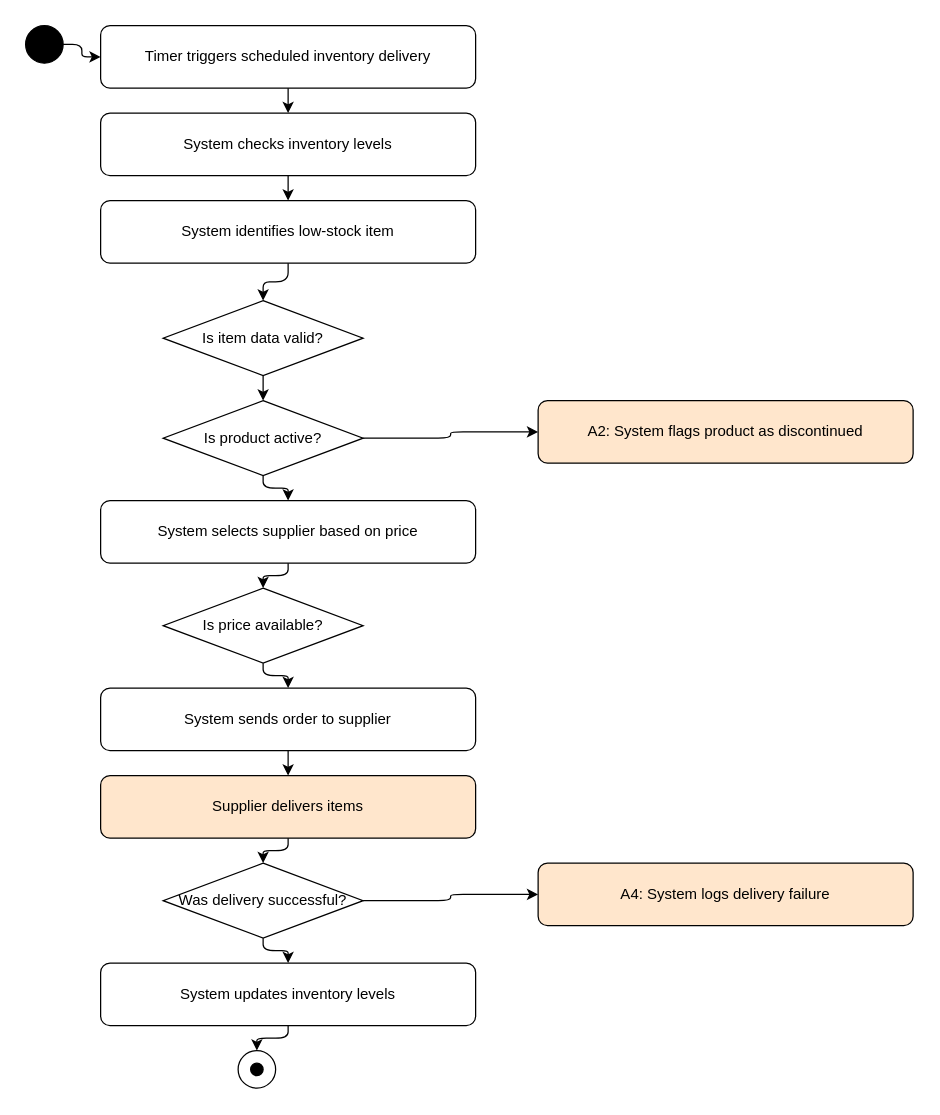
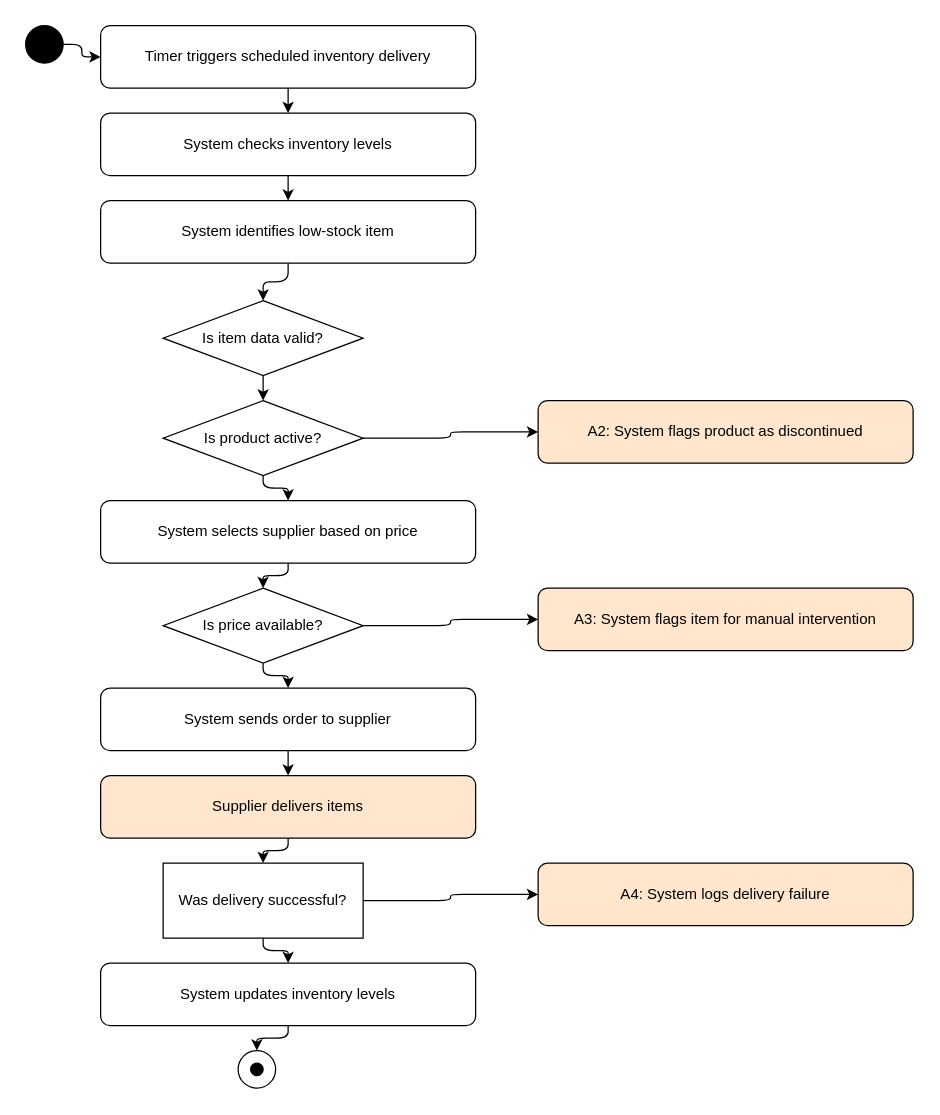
  <mxCell id="0" />
  <mxCell id="1" parent="0" />
  <mxCell id="2" value="" style="ellipse;whiteSpace=wrap;html=1;aspect=fixed;fillColor=#000000;" parent="1" vertex="1"><mxGeometry x="20" y="20" width="30" height="30" as="geometry" /></mxCell>
  <mxCell id="3" value="Timer triggers scheduled inventory delivery" style="rounded=1;whiteSpace=wrap;html=1;" parent="1" vertex="1"><mxGeometry x="80" y="20" width="300" height="50" as="geometry" /></mxCell>
  <mxCell id="4" value="System checks inventory levels" style="rounded=1;whiteSpace=wrap;html=1;" parent="1" vertex="1"><mxGeometry x="80" y="90" width="300" height="50" as="geometry" /></mxCell>
  <mxCell id="5" value="System identifies low-stock item" style="rounded=1;whiteSpace=wrap;html=1;" parent="1" vertex="1"><mxGeometry x="80" y="160" width="300" height="50" as="geometry" /></mxCell>
  <mxCell id="6" value="Is item data valid?" style="rhombus;whiteSpace=wrap;html=1;" parent="1" vertex="1"><mxGeometry x="130" y="240" width="160" height="60" as="geometry" /></mxCell>
  <mxCell id="7" value="Is product active?" style="rhombus;whiteSpace=wrap;html=1;" parent="1" vertex="1"><mxGeometry x="130" y="320" width="160" height="60" as="geometry" /></mxCell>
  <mxCell id="8" value="A2: System flags product as discontinued" style="rounded=1;whiteSpace=wrap;html=1;fillColor=#ffe6cc;" parent="1" vertex="1"><mxGeometry x="430" y="320" width="300" height="50" as="geometry" /></mxCell>
  <mxCell id="9" value="System selects supplier based on price" style="rounded=1;whiteSpace=wrap;html=1;" parent="1" vertex="1"><mxGeometry x="80" y="400" width="300" height="50" as="geometry" /></mxCell>
  <mxCell id="10" value="Is price available?" style="rhombus;whiteSpace=wrap;html=1;" parent="1" vertex="1"><mxGeometry x="130" y="470" width="160" height="60" as="geometry" /></mxCell>
+ <mxCell id="11" value="A3: System flags item for manual intervention" style="rounded=1;whiteSpace=wrap;html=1;fillColor=#ffe6cc;" parent="1" vertex="1"><mxGeometry x="430" y="470" width="300" height="50" as="geometry" /></mxCell>
  <mxCell id="12" value="System sends order to supplier" style="rounded=1;whiteSpace=wrap;html=1;" parent="1" vertex="1"><mxGeometry x="80" y="550" width="300" height="50" as="geometry" /></mxCell>
  <mxCell id="13" value="Supplier delivers items" style="rounded=1;whiteSpace=wrap;html=1;fillColor=#ffe6cc;" parent="1" vertex="1"><mxGeometry x="80" y="620" width="300" height="50" as="geometry" /></mxCell>
- <mxCell id="14" value="Was delivery successful?" style="rhombus;whiteSpace=wrap;html=1;" parent="1" vertex="1"><mxGeometry x="130" y="690" width="160" height="60" as="geometry" /></mxCell>
+ <mxCell id="14" value="Was delivery successful?" style="whiteSpace=wrap;html=1;rounded=0;" parent="1" vertex="1"><mxGeometry x="130" y="690" width="160" height="60" as="geometry" /></mxCell>
  <mxCell id="15" value="A4: System logs delivery failure" style="rounded=1;whiteSpace=wrap;html=1;fillColor=#ffe6cc;" parent="1" vertex="1"><mxGeometry x="430" y="690" width="300" height="50" as="geometry" /></mxCell>
  <mxCell id="16" value="System updates inventory levels" style="rounded=1;whiteSpace=wrap;html=1;" parent="1" vertex="1"><mxGeometry x="80" y="770" width="300" height="50" as="geometry" /></mxCell>
  <mxCell id="17" style="edgeStyle=orthogonalEdgeStyle;" parent="1" source="2" target="3" edge="1"><mxGeometry relative="1" as="geometry" /></mxCell>
  <mxCell id="18" style="edgeStyle=orthogonalEdgeStyle;" parent="1" source="3" target="4" edge="1"><mxGeometry relative="1" as="geometry" /></mxCell>
  <mxCell id="19" style="edgeStyle=orthogonalEdgeStyle;" parent="1" source="4" target="5" edge="1"><mxGeometry relative="1" as="geometry" /></mxCell>
  <mxCell id="20" style="edgeStyle=orthogonalEdgeStyle;" parent="1" source="5" target="6" edge="1"><mxGeometry relative="1" as="geometry" /></mxCell>
  <mxCell id="21" style="edgeStyle=orthogonalEdgeStyle;" parent="1" source="6" target="7" edge="1"><mxGeometry relative="1" as="geometry" /></mxCell>
  <mxCell id="22" style="edgeStyle=orthogonalEdgeStyle;" parent="1" source="7" target="8" edge="1"><mxGeometry relative="1" as="geometry" /></mxCell>
  <mxCell id="23" style="edgeStyle=orthogonalEdgeStyle;" parent="1" source="7" target="9" edge="1"><mxGeometry relative="1" as="geometry" /></mxCell>
  <mxCell id="24" style="edgeStyle=orthogonalEdgeStyle;" parent="1" source="9" target="10" edge="1"><mxGeometry relative="1" as="geometry" /></mxCell>
+ <mxCell id="25" style="edgeStyle=orthogonalEdgeStyle;" parent="1" source="10" target="11" edge="1"><mxGeometry relative="1" as="geometry" /></mxCell>
  <mxCell id="26" style="edgeStyle=orthogonalEdgeStyle;" parent="1" source="10" target="12" edge="1"><mxGeometry relative="1" as="geometry" /></mxCell>
  <mxCell id="27" style="edgeStyle=orthogonalEdgeStyle;" parent="1" source="12" target="13" edge="1"><mxGeometry relative="1" as="geometry" /></mxCell>
  <mxCell id="28" style="edgeStyle=orthogonalEdgeStyle;" parent="1" source="13" target="14" edge="1"><mxGeometry relative="1" as="geometry" /></mxCell>
  <mxCell id="29" style="edgeStyle=orthogonalEdgeStyle;" parent="1" source="14" target="15" edge="1"><mxGeometry relative="1" as="geometry" /></mxCell>
  <mxCell id="30" style="edgeStyle=orthogonalEdgeStyle;" parent="1" source="14" target="16" edge="1"><mxGeometry relative="1" as="geometry" /></mxCell>
  <mxCell id="31" style="edgeStyle=orthogonalEdgeStyle;" parent="1" source="16" target="33" edge="1"><mxGeometry relative="1" as="geometry" /></mxCell>
  <mxCell id="32" value="" style="group" vertex="1" connectable="0" parent="1"><mxGeometry x="190" y="840" width="30" height="30" as="geometry" /></mxCell>
  <mxCell id="33" value="" style="ellipse;whiteSpace=wrap;html=1;aspect=fixed;" parent="32" vertex="1"><mxGeometry width="30" height="30" as="geometry" /></mxCell>
  <mxCell id="34" value="" style="ellipse;whiteSpace=wrap;html=1;aspect=fixed;fillColor=#000000;" vertex="1" parent="32"><mxGeometry x="10" y="10" width="10" height="10" as="geometry" /></mxCell>
